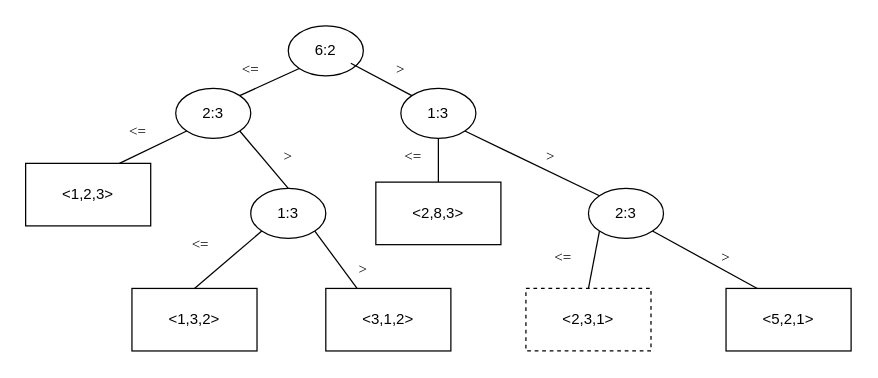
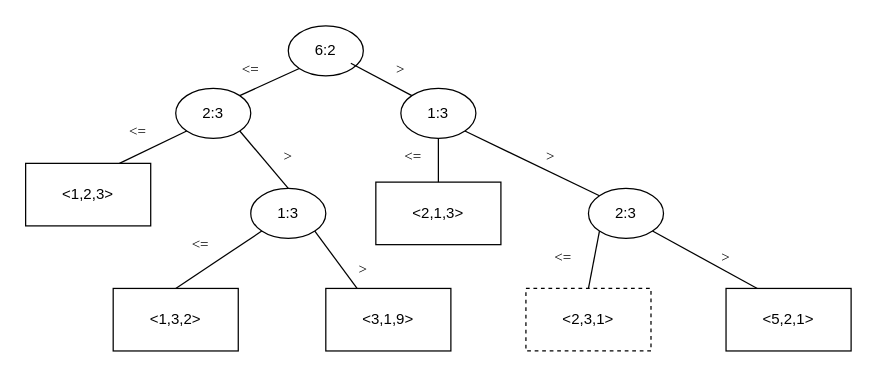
  <mxCell id="0" />
  <mxCell id="1" parent="0" />
  <mxCell id="2" value="6:2" style="ellipse;whiteSpace=wrap;html=1;" vertex="1" parent="1"><mxGeometry x="230" y="20" width="60" height="40" as="geometry" /></mxCell>
  <mxCell id="3" value="2:3" style="ellipse;whiteSpace=wrap;html=1;" vertex="1" parent="1"><mxGeometry x="140" y="70" width="60" height="40" as="geometry" /></mxCell>
  <mxCell id="4" value="1:3" style="ellipse;whiteSpace=wrap;html=1;" vertex="1" parent="1"><mxGeometry x="320" y="70" width="60" height="40" as="geometry" /></mxCell>
  <mxCell id="5" value="2:3" style="ellipse;whiteSpace=wrap;html=1;" vertex="1" parent="1"><mxGeometry x="470" y="150" width="60" height="40" as="geometry" /></mxCell>
  <mxCell id="6" value="1:3" style="ellipse;whiteSpace=wrap;html=1;" vertex="1" parent="1"><mxGeometry x="200" y="150" width="60" height="40" as="geometry" /></mxCell>
  <mxCell id="7" value="&amp;lt;1,2,3&amp;gt;" style="rounded=0;whiteSpace=wrap;html=1;" vertex="1" parent="1"><mxGeometry x="20" y="130" width="100" height="50" as="geometry" /></mxCell>
- <mxCell id="8" value="&amp;lt;1,3,2&amp;gt;" style="rounded=0;whiteSpace=wrap;html=1;" vertex="1" parent="1"><mxGeometry x="105" y="230" width="100" height="50" as="geometry" /></mxCell>
- <mxCell id="9" value="&amp;lt;3,1,2&amp;gt;" style="rounded=0;whiteSpace=wrap;html=1;" vertex="1" parent="1"><mxGeometry x="260" y="230" width="100" height="50" as="geometry" /></mxCell>
- <mxCell id="10" value="&amp;lt;2,8,3&amp;gt;" style="rounded=0;whiteSpace=wrap;html=1;" vertex="1" parent="1"><mxGeometry x="300" y="145" width="100" height="50" as="geometry" /></mxCell>
+ <mxCell id="8" value="&amp;lt;1,3,2&amp;gt;" style="rounded=0;whiteSpace=wrap;html=1;" vertex="1" parent="1"><mxGeometry x="90" y="230" width="100" height="50" as="geometry" /></mxCell>
+ <mxCell id="9" value="&amp;lt;3,1,9&amp;gt;" style="rounded=0;whiteSpace=wrap;html=1;" vertex="1" parent="1"><mxGeometry x="260" y="230" width="100" height="50" as="geometry" /></mxCell>
+ <mxCell id="10" value="&amp;lt;2,1,3&amp;gt;" style="rounded=0;whiteSpace=wrap;html=1;" vertex="1" parent="1"><mxGeometry x="300" y="145" width="100" height="50" as="geometry" /></mxCell>
  <mxCell id="11" value="&amp;lt;2,3,1&amp;gt;" style="rounded=0;whiteSpace=wrap;html=1;dashed=1;" vertex="1" parent="1"><mxGeometry x="420" y="230" width="100" height="50" as="geometry" /></mxCell>
  <mxCell id="12" value="&amp;lt;5,2,1&amp;gt;" style="rounded=0;whiteSpace=wrap;html=1;" vertex="1" parent="1"><mxGeometry x="580" y="230" width="100" height="50" as="geometry" /></mxCell>
  <mxCell id="13" value="" style="endArrow=none;html=1;rounded=0;exitX=1;exitY=0;exitDx=0;exitDy=0;entryX=0;entryY=1;entryDx=0;entryDy=0;" edge="1" parent="1" source="3" target="2"><mxGeometry width="50" height="50" relative="1" as="geometry"><mxPoint x="300" y="320" as="sourcePoint" /><mxPoint x="350" y="270" as="targetPoint" /></mxGeometry></mxCell>
  <mxCell id="14" value="" style="endArrow=none;html=1;rounded=0;exitX=0;exitY=0;exitDx=0;exitDy=0;" edge="1" parent="1" source="4"><mxGeometry width="50" height="50" relative="1" as="geometry"><mxPoint x="201" y="86" as="sourcePoint" /><mxPoint x="280" y="50" as="targetPoint" /></mxGeometry></mxCell>
  <mxCell id="15" value="" style="endArrow=none;html=1;rounded=0;exitX=0;exitY=0;exitDx=0;exitDy=0;entryX=1;entryY=1;entryDx=0;entryDy=0;" edge="1" parent="1" source="5" target="4"><mxGeometry width="50" height="50" relative="1" as="geometry"><mxPoint x="339" y="86" as="sourcePoint" /><mxPoint x="300" y="50" as="targetPoint" /></mxGeometry></mxCell>
  <mxCell id="16" value="" style="endArrow=none;html=1;rounded=0;exitX=0.5;exitY=0;exitDx=0;exitDy=0;entryX=0.5;entryY=1;entryDx=0;entryDy=0;" edge="1" parent="1" source="10" target="4"><mxGeometry width="50" height="50" relative="1" as="geometry"><mxPoint x="489" y="166" as="sourcePoint" /><mxPoint x="381" y="114" as="targetPoint" /></mxGeometry></mxCell>
  <mxCell id="17" value="" style="endArrow=none;html=1;rounded=0;entryX=0.5;entryY=0;entryDx=0;entryDy=0;exitX=0;exitY=1;exitDx=0;exitDy=0;" edge="1" parent="1" source="5" target="11"><mxGeometry width="50" height="50" relative="1" as="geometry"><mxPoint x="500" y="190" as="sourcePoint" /><mxPoint x="381" y="114" as="targetPoint" /></mxGeometry></mxCell>
  <mxCell id="18" value="" style="endArrow=none;html=1;rounded=0;exitX=1;exitY=1;exitDx=0;exitDy=0;entryX=0.25;entryY=0;entryDx=0;entryDy=0;" edge="1" parent="1" source="5" target="12"><mxGeometry width="50" height="50" relative="1" as="geometry"><mxPoint x="510" y="200" as="sourcePoint" /><mxPoint x="480" y="240" as="targetPoint" /></mxGeometry></mxCell>
  <mxCell id="19" value="" style="endArrow=none;html=1;rounded=0;exitX=1;exitY=1;exitDx=0;exitDy=0;entryX=0.5;entryY=0;entryDx=0;entryDy=0;" edge="1" parent="1" source="3" target="6"><mxGeometry width="50" height="50" relative="1" as="geometry"><mxPoint x="201" y="86" as="sourcePoint" /><mxPoint x="249" y="64" as="targetPoint" /></mxGeometry></mxCell>
  <mxCell id="20" value="" style="endArrow=none;html=1;rounded=0;exitX=0;exitY=1;exitDx=0;exitDy=0;entryX=0.75;entryY=0;entryDx=0;entryDy=0;" edge="1" parent="1" source="3" target="7"><mxGeometry width="50" height="50" relative="1" as="geometry"><mxPoint x="201" y="114" as="sourcePoint" /><mxPoint x="219" y="166" as="targetPoint" /></mxGeometry></mxCell>
  <mxCell id="21" value="" style="endArrow=none;html=1;rounded=0;exitX=0;exitY=1;exitDx=0;exitDy=0;entryX=0.5;entryY=0;entryDx=0;entryDy=0;" edge="1" parent="1" source="6" target="8"><mxGeometry width="50" height="50" relative="1" as="geometry"><mxPoint x="159" y="114" as="sourcePoint" /><mxPoint x="105" y="150" as="targetPoint" /></mxGeometry></mxCell>
  <mxCell id="22" value="" style="endArrow=none;html=1;rounded=0;exitX=1;exitY=1;exitDx=0;exitDy=0;entryX=0.25;entryY=0;entryDx=0;entryDy=0;" edge="1" parent="1" source="6" target="9"><mxGeometry width="50" height="50" relative="1" as="geometry"><mxPoint x="219" y="194" as="sourcePoint" /><mxPoint x="150" y="240" as="targetPoint" /></mxGeometry></mxCell>
  <mxCell id="23" value="&amp;lt;=" style="text;html=1;align=center;verticalAlign=middle;whiteSpace=wrap;rounded=0;fontFamily=Fira Code;fontSource=https%3A%2F%2Ffonts.googleapis.com%2Fcss%3Ffamily%3DFira%2BCode;" vertex="1" parent="1"><mxGeometry x="170" y="40" width="60" height="30" as="geometry" /></mxCell>
  <mxCell id="24" value="&amp;gt;" style="text;html=1;align=center;verticalAlign=middle;whiteSpace=wrap;rounded=0;fontFamily=Fira Code;fontSource=https%3A%2F%2Ffonts.googleapis.com%2Fcss%3Ffamily%3DFira%2BCode;" vertex="1" parent="1"><mxGeometry x="550" y="190" width="60" height="30" as="geometry" /></mxCell>
  <mxCell id="25" value="&amp;gt;" style="text;html=1;align=center;verticalAlign=middle;whiteSpace=wrap;rounded=0;fontFamily=Fira Code;fontSource=https%3A%2F%2Ffonts.googleapis.com%2Fcss%3Ffamily%3DFira%2BCode;" vertex="1" parent="1"><mxGeometry x="290" y="40" width="60" height="30" as="geometry" /></mxCell>
  <mxCell id="26" value="&amp;gt;" style="text;html=1;align=center;verticalAlign=middle;whiteSpace=wrap;rounded=0;fontFamily=Fira Code;fontSource=https%3A%2F%2Ffonts.googleapis.com%2Fcss%3Ffamily%3DFira%2BCode;" vertex="1" parent="1"><mxGeometry x="410" y="110" width="60" height="30" as="geometry" /></mxCell>
  <mxCell id="27" value="&amp;gt;" style="text;html=1;align=center;verticalAlign=middle;whiteSpace=wrap;rounded=0;fontFamily=Fira Code;fontSource=https%3A%2F%2Ffonts.googleapis.com%2Fcss%3Ffamily%3DFira%2BCode;" vertex="1" parent="1"><mxGeometry x="200" y="110" width="60" height="30" as="geometry" /></mxCell>
  <mxCell id="28" value="&amp;lt;=" style="text;html=1;align=center;verticalAlign=middle;whiteSpace=wrap;rounded=0;fontFamily=Fira Code;fontSource=https%3A%2F%2Ffonts.googleapis.com%2Fcss%3Ffamily%3DFira%2BCode;" vertex="1" parent="1"><mxGeometry x="80" y="90" width="60" height="30" as="geometry" /></mxCell>
  <mxCell id="29" value="&amp;lt;=" style="text;html=1;align=center;verticalAlign=middle;whiteSpace=wrap;rounded=0;fontFamily=Fira Code;fontSource=https%3A%2F%2Ffonts.googleapis.com%2Fcss%3Ffamily%3DFira%2BCode;" vertex="1" parent="1"><mxGeometry x="130" y="180" width="60" height="30" as="geometry" /></mxCell>
  <mxCell id="30" value="&amp;lt;=" style="text;html=1;align=center;verticalAlign=middle;whiteSpace=wrap;rounded=0;fontFamily=Fira Code;fontSource=https%3A%2F%2Ffonts.googleapis.com%2Fcss%3Ffamily%3DFira%2BCode;" vertex="1" parent="1"><mxGeometry x="300" y="110" width="60" height="30" as="geometry" /></mxCell>
  <mxCell id="31" value="&amp;lt;=" style="text;html=1;align=center;verticalAlign=middle;whiteSpace=wrap;rounded=0;fontFamily=Fira Code;fontSource=https%3A%2F%2Ffonts.googleapis.com%2Fcss%3Ffamily%3DFira%2BCode;" vertex="1" parent="1"><mxGeometry x="420" y="190" width="60" height="30" as="geometry" /></mxCell>
  <mxCell id="32" value="&amp;gt;" style="text;html=1;align=center;verticalAlign=middle;whiteSpace=wrap;rounded=0;fontFamily=Fira Code;fontSource=https%3A%2F%2Ffonts.googleapis.com%2Fcss%3Ffamily%3DFira%2BCode;" vertex="1" parent="1"><mxGeometry x="260" y="200" width="60" height="30" as="geometry" /></mxCell>
